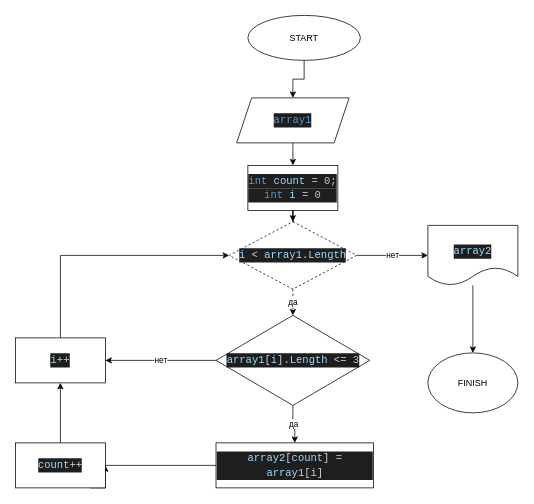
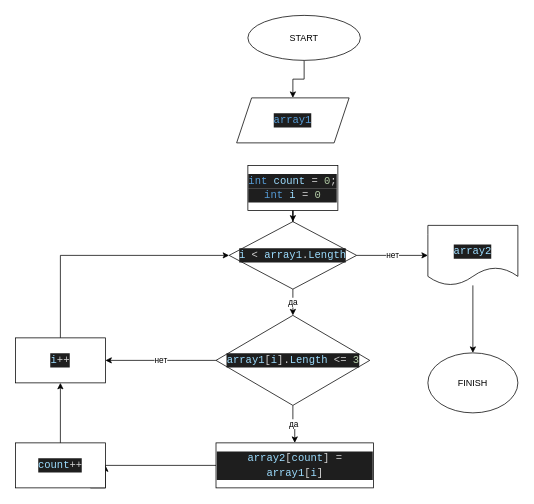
  <mxCell id="0" />
  <mxCell id="1" parent="0" />
  <mxCell id="2" style="edgeStyle=orthogonalEdgeStyle;rounded=0;orthogonalLoop=1;jettySize=auto;html=1;entryX=0.5;entryY=0;entryDx=0;entryDy=0;" parent="1" source="3" target="5" edge="1"><mxGeometry relative="1" as="geometry" /></mxCell>
  <mxCell id="3" value="START" style="ellipse;whiteSpace=wrap;html=1;" parent="1" vertex="1"><mxGeometry x="330" y="20" width="150" height="60" as="geometry" /></mxCell>
- <mxCell id="4" style="edgeStyle=orthogonalEdgeStyle;rounded=0;orthogonalLoop=1;jettySize=auto;html=1;exitX=0.5;exitY=1;exitDx=0;exitDy=0;entryX=0.5;entryY=0;entryDx=0;entryDy=0;" parent="1" source="5" target="7" edge="1"><mxGeometry relative="1" as="geometry" /></mxCell>
  <mxCell id="5" value="&lt;div style=&quot;background-color: rgb(30, 30, 30); font-family: Consolas, &amp;quot;Courier New&amp;quot;, monospace; font-size: 14px; line-height: 19px;&quot;&gt;&lt;font color=&quot;#569cd6&quot;&gt;array1&lt;/font&gt;&lt;/div&gt;" style="shape=parallelogram;perimeter=parallelogramPerimeter;whiteSpace=wrap;html=1;fixedSize=1;" parent="1" vertex="1"><mxGeometry x="315" y="130" width="150" height="60" as="geometry" /></mxCell>
  <mxCell id="6" style="edgeStyle=orthogonalEdgeStyle;rounded=0;orthogonalLoop=1;jettySize=auto;html=1;entryX=0.5;entryY=0;entryDx=0;entryDy=0;" parent="1" source="7" target="20" edge="1"><mxGeometry relative="1" as="geometry" /></mxCell>
  <mxCell id="7" value="&lt;div style=&quot;color: rgb(212, 212, 212); background-color: rgb(30, 30, 30); font-family: Consolas, &amp;quot;Courier New&amp;quot;, monospace; font-size: 14px; line-height: 19px;&quot;&gt;&lt;span style=&quot;color: #569cd6;&quot;&gt;int&lt;/span&gt; &lt;span style=&quot;color: #9cdcfe;&quot;&gt;count&lt;/span&gt; = &lt;span style=&quot;color: #b5cea8;&quot;&gt;0&lt;/span&gt;;&lt;/div&gt;&lt;div style=&quot;color: rgb(212, 212, 212); background-color: rgb(30, 30, 30); font-family: Consolas, &amp;quot;Courier New&amp;quot;, monospace; font-size: 14px; line-height: 19px;&quot;&gt;&lt;div style=&quot;line-height: 19px;&quot;&gt;&lt;span style=&quot;color: #569cd6;&quot;&gt;int&lt;/span&gt; &lt;span style=&quot;color: #9cdcfe;&quot;&gt;i&lt;/span&gt; = &lt;span style=&quot;color: #b5cea8;&quot;&gt;0&lt;/span&gt;&lt;/div&gt;&lt;/div&gt;" style="rounded=0;whiteSpace=wrap;html=1;" parent="1" vertex="1"><mxGeometry x="330" y="220" width="120" height="60" as="geometry" /></mxCell>
  <mxCell id="8" value="да" style="edgeStyle=orthogonalEdgeStyle;rounded=0;orthogonalLoop=1;jettySize=auto;html=1;entryX=0.5;entryY=0;entryDx=0;entryDy=0;" parent="1" source="10" target="12" edge="1"><mxGeometry relative="1" as="geometry"><mxPoint x="390" y="440" as="targetPoint" /><mxPoint as="offset" /></mxGeometry></mxCell>
  <mxCell id="9" value="нет" style="edgeStyle=orthogonalEdgeStyle;rounded=0;orthogonalLoop=1;jettySize=auto;html=1;exitX=0;exitY=0.5;exitDx=0;exitDy=0;entryX=1;entryY=0.5;entryDx=0;entryDy=0;" parent="1" source="10" target="22" edge="1"><mxGeometry relative="1" as="geometry"><mxPoint x="210" y="450" as="targetPoint" /></mxGeometry></mxCell>
  <mxCell id="10" value="&lt;div style=&quot;color: rgb(212, 212, 212); background-color: rgb(30, 30, 30); font-family: Consolas, &amp;quot;Courier New&amp;quot;, monospace; font-size: 14px; line-height: 19px;&quot;&gt;&lt;span style=&quot;color: #9cdcfe;&quot;&gt;array1&lt;/span&gt;[&lt;span style=&quot;color: #9cdcfe;&quot;&gt;i&lt;/span&gt;].&lt;span style=&quot;color: #9cdcfe;&quot;&gt;Length&lt;/span&gt; &amp;lt;= &lt;span style=&quot;color: #b5cea8;&quot;&gt;3&lt;/span&gt;&lt;/div&gt;" style="rhombus;whiteSpace=wrap;html=1;" parent="1" vertex="1"><mxGeometry x="287.5" y="420" width="205" height="120" as="geometry" /></mxCell>
  <mxCell id="11" style="edgeStyle=orthogonalEdgeStyle;rounded=0;orthogonalLoop=1;jettySize=auto;html=1;entryX=1;entryY=0.5;entryDx=0;entryDy=0;" parent="1" source="12" target="14" edge="1"><mxGeometry relative="1" as="geometry"><Array as="points"><mxPoint x="120" y="620" /><mxPoint x="120" y="650" /><mxPoint x="140" y="650" /></Array></mxGeometry></mxCell>
  <mxCell id="12" value="&lt;div style=&quot;color: rgb(212, 212, 212); background-color: rgb(30, 30, 30); font-family: Consolas, &amp;quot;Courier New&amp;quot;, monospace; font-size: 14px; line-height: 19px;&quot;&gt;&lt;span style=&quot;color: #9cdcfe;&quot;&gt;array2&lt;/span&gt;[&lt;span style=&quot;color: #9cdcfe;&quot;&gt;count&lt;/span&gt;] = &lt;span style=&quot;color: #9cdcfe;&quot;&gt;array1&lt;/span&gt;[&lt;span style=&quot;color: #9cdcfe;&quot;&gt;i&lt;/span&gt;]&lt;/div&gt;" style="rounded=0;whiteSpace=wrap;html=1;" parent="1" vertex="1"><mxGeometry x="287.5" y="590" width="210" height="60" as="geometry" /></mxCell>
  <mxCell id="13" style="edgeStyle=orthogonalEdgeStyle;rounded=0;orthogonalLoop=1;jettySize=auto;html=1;exitX=0.5;exitY=0;exitDx=0;exitDy=0;entryX=0.5;entryY=1;entryDx=0;entryDy=0;" parent="1" source="14" target="22" edge="1"><mxGeometry relative="1" as="geometry" /></mxCell>
  <mxCell id="14" value="&lt;div style=&quot;color: rgb(212, 212, 212); background-color: rgb(30, 30, 30); font-family: Consolas, &amp;quot;Courier New&amp;quot;, monospace; font-size: 14px; line-height: 19px;&quot;&gt;&lt;span style=&quot;color: #9cdcfe;&quot;&gt;count&lt;/span&gt;++&lt;/div&gt;" style="rounded=0;whiteSpace=wrap;html=1;" parent="1" vertex="1"><mxGeometry x="20" y="590" width="120" height="60" as="geometry" /></mxCell>
  <mxCell id="15" style="edgeStyle=orthogonalEdgeStyle;rounded=0;orthogonalLoop=1;jettySize=auto;html=1;entryX=0.5;entryY=0;entryDx=0;entryDy=0;" parent="1" source="16" target="17" edge="1"><mxGeometry relative="1" as="geometry" /></mxCell>
  <mxCell id="16" value="&amp;nbsp;&lt;br&gt;&lt;div style=&quot;color: rgb(212, 212, 212); background-color: rgb(30, 30, 30); font-family: Consolas, &amp;quot;Courier New&amp;quot;, monospace; font-size: 14px; line-height: 19px;&quot;&gt;&lt;span style=&quot;color: #9cdcfe;&quot;&gt;array2&lt;/span&gt;&lt;/div&gt;" style="shape=document;whiteSpace=wrap;html=1;boundedLbl=1;" parent="1" vertex="1"><mxGeometry x="570" y="300" width="120" height="80" as="geometry" /></mxCell>
  <mxCell id="17" value="FINISH" style="ellipse;whiteSpace=wrap;html=1;" parent="1" vertex="1"><mxGeometry x="570" y="470" width="120" height="80" as="geometry" /></mxCell>
  <mxCell id="18" value="нет" style="edgeStyle=orthogonalEdgeStyle;rounded=0;orthogonalLoop=1;jettySize=auto;html=1;exitX=1;exitY=0.5;exitDx=0;exitDy=0;entryX=0;entryY=0.5;entryDx=0;entryDy=0;" parent="1" source="20" target="16" edge="1"><mxGeometry relative="1" as="geometry" /></mxCell>
- <mxCell id="19" value="да" style="edgeStyle=orthogonalEdgeStyle;rounded=0;orthogonalLoop=1;jettySize=auto;html=1;exitX=0.5;exitY=1;exitDx=0;exitDy=0;entryX=0.5;entryY=0;entryDx=0;entryDy=0;dashed=1;" parent="1" source="20" target="10" edge="1"><mxGeometry relative="1" as="geometry" /></mxCell>
- <mxCell id="20" value="&lt;div style=&quot;color: rgb(212, 212, 212); background-color: rgb(30, 30, 30); font-family: Consolas, &amp;quot;Courier New&amp;quot;, monospace; font-size: 14px; line-height: 19px;&quot;&gt;&lt;span style=&quot;color: #9cdcfe;&quot;&gt;i&lt;/span&gt; &amp;lt; &lt;span style=&quot;color: #9cdcfe;&quot;&gt;array1&lt;/span&gt;.&lt;span style=&quot;color: #9cdcfe;&quot;&gt;Length&lt;/span&gt;&lt;/div&gt;" style="rhombus;whiteSpace=wrap;html=1;dashed=1;" parent="1" vertex="1"><mxGeometry x="305" y="295" width="170" height="90" as="geometry" /></mxCell>
+ <mxCell id="19" value="да" style="edgeStyle=orthogonalEdgeStyle;rounded=0;orthogonalLoop=1;jettySize=auto;html=1;exitX=0.5;exitY=1;exitDx=0;exitDy=0;entryX=0.5;entryY=0;entryDx=0;entryDy=0;" parent="1" source="20" target="10" edge="1"><mxGeometry relative="1" as="geometry" /></mxCell>
+ <mxCell id="20" value="&lt;div style=&quot;color: rgb(212, 212, 212); background-color: rgb(30, 30, 30); font-family: Consolas, &amp;quot;Courier New&amp;quot;, monospace; font-size: 14px; line-height: 19px;&quot;&gt;&lt;span style=&quot;color: #9cdcfe;&quot;&gt;i&lt;/span&gt; &amp;lt; &lt;span style=&quot;color: #9cdcfe;&quot;&gt;array1&lt;/span&gt;.&lt;span style=&quot;color: #9cdcfe;&quot;&gt;Length&lt;/span&gt;&lt;/div&gt;" style="rhombus;whiteSpace=wrap;html=1;" parent="1" vertex="1"><mxGeometry x="305" y="295" width="170" height="90" as="geometry" /></mxCell>
  <mxCell id="21" style="edgeStyle=orthogonalEdgeStyle;rounded=0;orthogonalLoop=1;jettySize=auto;html=1;entryX=0;entryY=0.5;entryDx=0;entryDy=0;" parent="1" source="22" target="20" edge="1"><mxGeometry relative="1" as="geometry"><mxPoint x="220" y="310" as="targetPoint" /><Array as="points"><mxPoint x="80" y="340" /></Array></mxGeometry></mxCell>
  <mxCell id="22" value="&lt;div style=&quot;color: rgb(212, 212, 212); background-color: rgb(30, 30, 30); font-family: Consolas, &amp;quot;Courier New&amp;quot;, monospace; font-size: 14px; line-height: 19px;&quot;&gt;&lt;span style=&quot;color: #9cdcfe;&quot;&gt;i&lt;/span&gt;++&lt;/div&gt;" style="rounded=0;whiteSpace=wrap;html=1;" parent="1" vertex="1"><mxGeometry x="20" y="450" width="120" height="60" as="geometry" /></mxCell>
